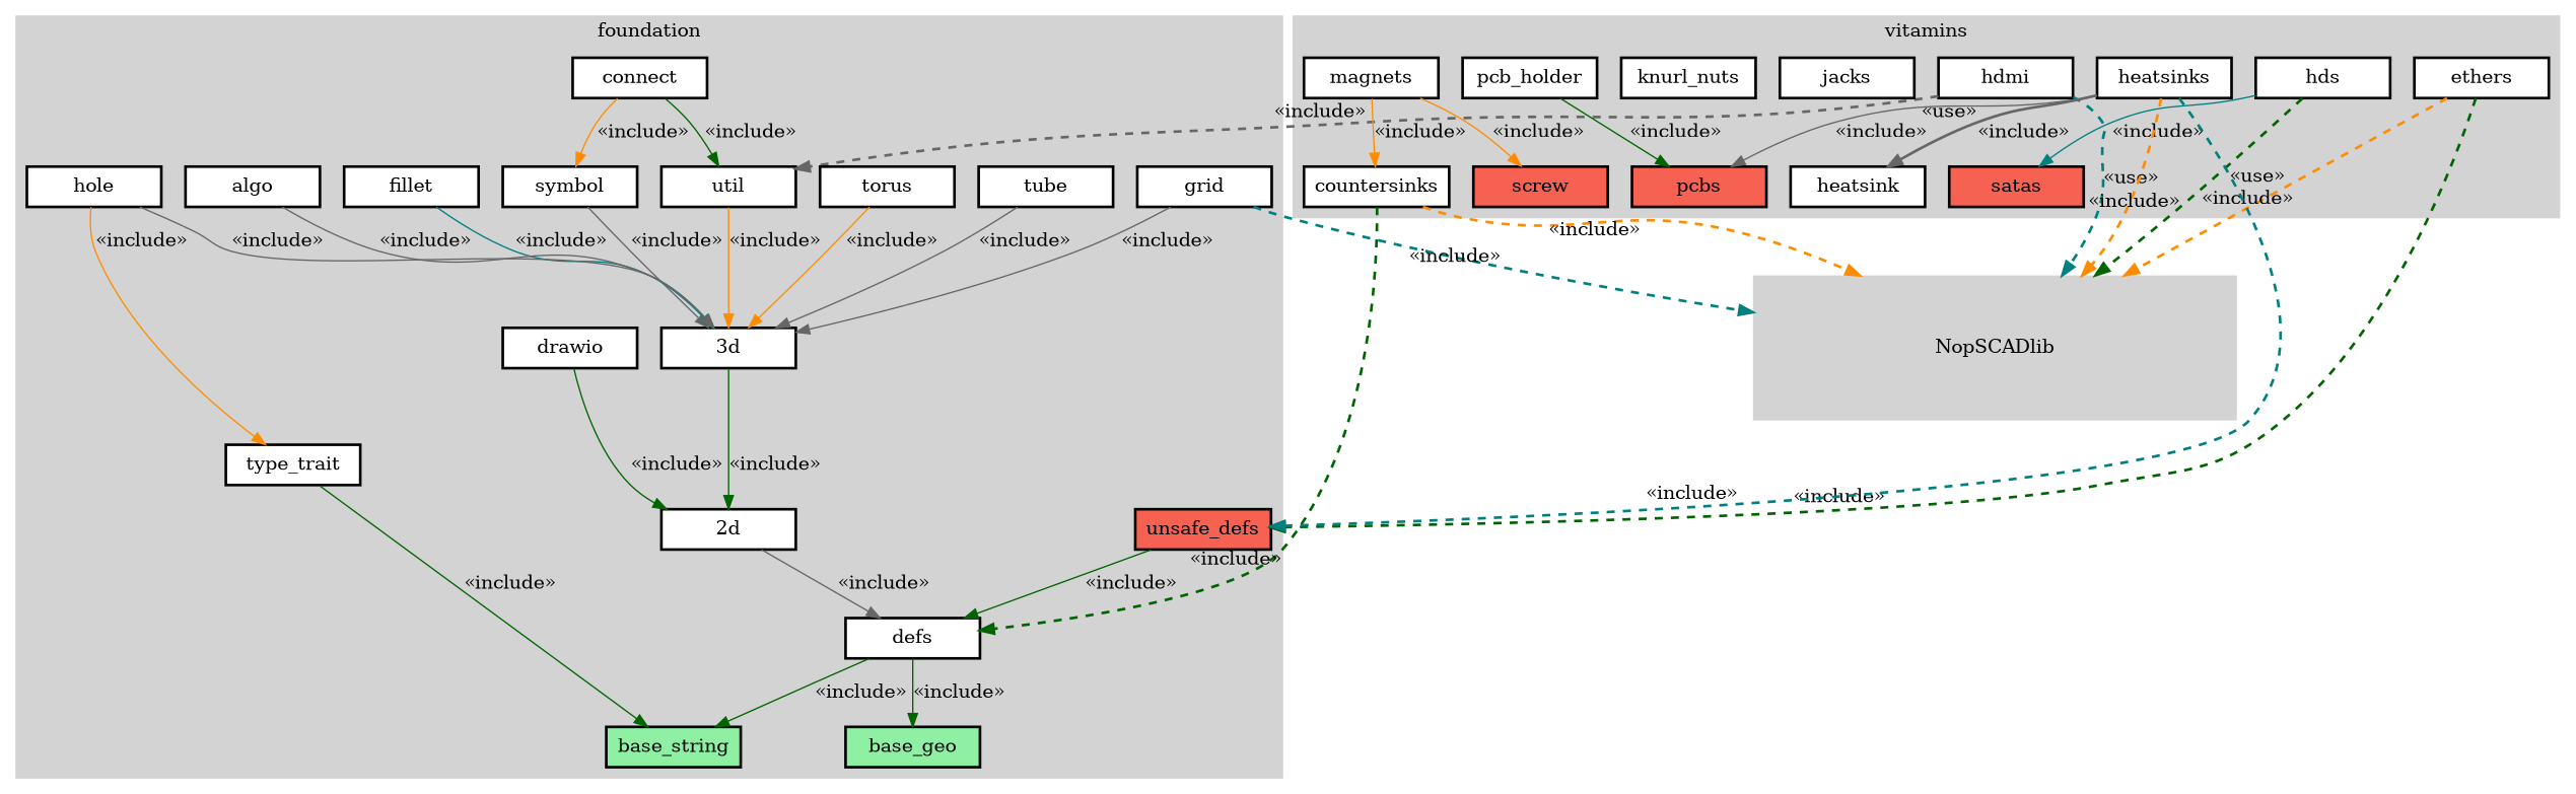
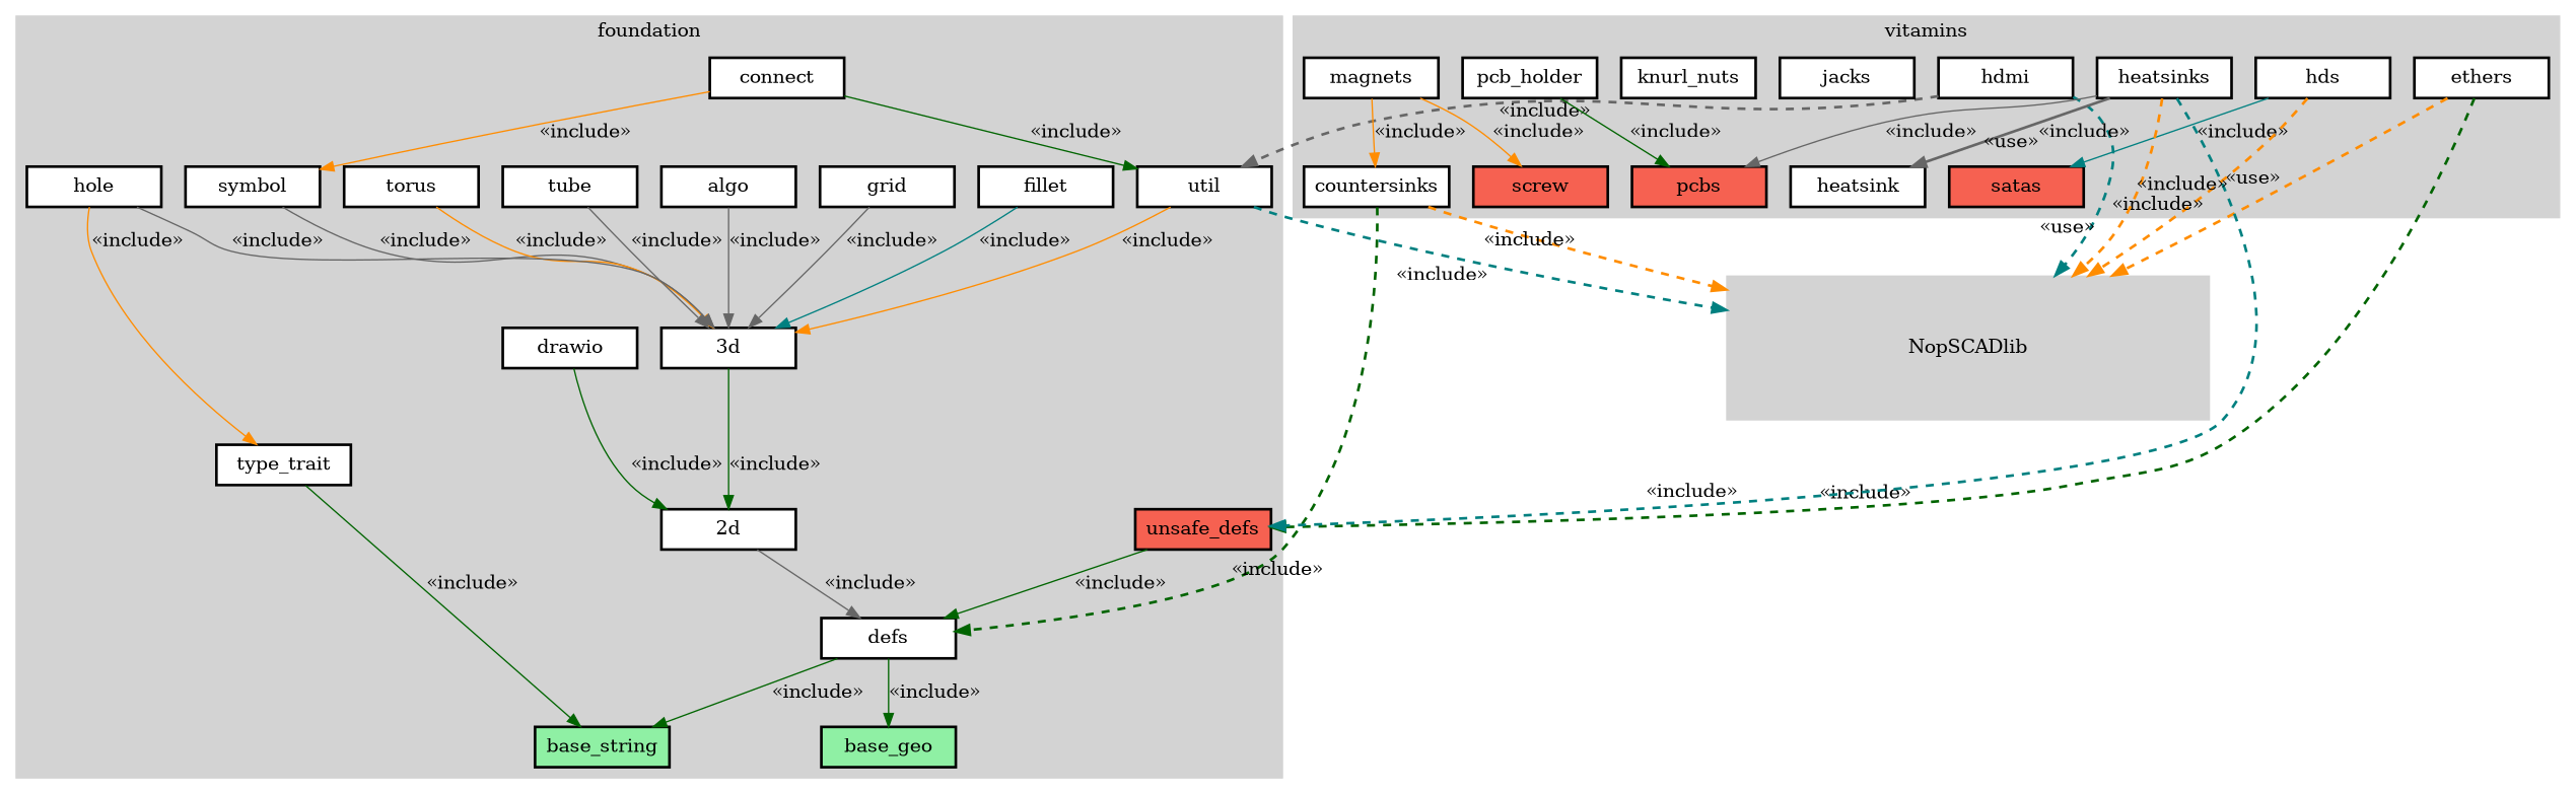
  digraph {
    bgcolor=white
    node [color=black fillcolor=white penwidth=2 shape=rect style=filled]
    edge [color=darkgreen penwidth=1 style=solid weight=1]
    countersinks [height=0.416667 width=1.38889]
    ethers [height=0.416667 width=1.38889]
    hdmi [height=0.416667 width=1.38889]
    hds [height=0.416667 width=1.38889]
    satas [fillcolor="#f66151" height=0.416667 width=1.38889]
    heatsink [height=0.416667 width=1.38889]
    heatsinks [height=0.416667 width=1.38889]
    pcbs [fillcolor="#f66151" height=0.416667 width=1.38889]
    jacks [height=0.416667 width=1.38889]
    knurl_nuts [height=0.416667 width=1.38889]
    magnets [height=0.416667 width=1.38889]
    screw [fillcolor="#f66151" height=0.416667 width=1.38889]
    pcb_holder [height=0.416667 width=1.38889]
    "2d" [height=0.416667 width=1.38889]
    defs [height=0.416667 width=1.38889]
    "3d" [height=0.416667 width=1.38889]
    drawio [height=0.416667 width=1.38889]
    util [height=0.416667 width=1.38889]
    symbol [height=0.416667 width=1.38889]
    type_trait [height=0.416667 width=1.38889]
    base_string [fillcolor="#8ff0a4" height=0.416667 width=1.38889]
    torus [height=0.416667 width=1.38889]
    connect [height=0.416667 width=1.38889]
    base_geo [fillcolor="#8ff0a4" height=0.416667 width=1.38889]
    fillet [height=0.416667 width=1.38889]
    grid [height=0.416667 width=1.38889]
    algo [height=0.416667 width=1.38889]
    hole [height=0.416667 width=1.38889]
    tube [height=0.416667 width=1.38889]
    unsafe_defs [fillcolor="#f66151" height=0.416667 width=1.38889]
    NopSCADlib [fillcolor=lightgrey height=1.5 penwidth=0 width=5]
    subgraph cluster_1 {
      color=lightgrey
      label=vitamins
      style=filled
      countersinks
      ethers
      hdmi
      hds
      satas
      heatsink
      heatsinks
      pcbs
      jacks
      knurl_nuts
      magnets
      screw
      pcb_holder
    }
    subgraph cluster_2 {
      color=lightgrey
      label=foundation
      style=filled
      "2d"
      defs
      "3d"
      drawio
      util
      symbol
      type_trait
      base_string
      torus
      connect
      base_geo
      fillet
      grid
      algo
      hole
      tube
      unsafe_defs
    }
    countersinks -> defs [penwidth=2 style=dashed xlabel="«include»"]
    countersinks -> NopSCADlib [color=darkorange penwidth=2 style=dashed xlabel="«include»"]
    ethers -> unsafe_defs [penwidth=2 style=dashed xlabel="«include»"]
    ethers -> NopSCADlib [color=darkorange penwidth=2 style=dashed xlabel="«use»"]
    hdmi -> util [color=gray40 penwidth=2 style=dashed xlabel="«include»"]
    hdmi -> NopSCADlib [color=teal penwidth=2 style=dashed xlabel="«use»"]
    hds -> satas [color=teal label="«include»"]
-   hds -> NopSCADlib [penwidth=2 style=dashed xlabel="«include»"]
+   hds -> NopSCADlib [color=darkorange penwidth=2 style=dashed xlabel="«include»"]
    heatsinks -> heatsink [color=gray40 label="«include»" penwidth=2 xlabel="«use»"]
    heatsinks -> pcbs [color=gray40 label="«include»"]
    heatsinks -> unsafe_defs [color=teal penwidth=2 style=dashed xlabel="«include»"]
    heatsinks -> NopSCADlib [color=darkorange penwidth=2 style=dashed xlabel="«include»"]
    magnets -> countersinks [color=darkorange label="«include»"]
    magnets -> screw [color=darkorange label="«include»"]
    pcb_holder -> pcbs [label="«include»"]
    "2d" -> defs [color=gray40 label="«include»"]
    defs -> base_string [label="«include»"]
    defs -> base_geo [label="«include»"]
    "3d" -> "2d" [label="«include»"]
    drawio -> "2d" [label="«include»"]
    util -> "3d" [color=darkorange label="«include»"]
-   grid -> NopSCADlib [color=teal penwidth=2 style=dashed xlabel="«include»"]
+   util -> NopSCADlib [color=teal penwidth=2 style=dashed xlabel="«include»"]
    symbol -> "3d" [color=gray40 label="«include»"]
    type_trait -> base_string [label="«include»"]
    torus -> "3d" [color=darkorange label="«include»"]
    connect -> util [label="«include»"]
    connect -> symbol [color=darkorange label="«include»"]
    fillet -> "3d" [color=teal label="«include»"]
    grid -> "3d" [color=gray40 label="«include»"]
    algo -> "3d" [color=gray40 label="«include»"]
    hole -> "3d" [color=gray40 label="«include»"]
    hole -> type_trait [color=darkorange label="«include»"]
    tube -> "3d" [color=gray40 label="«include»"]
    unsafe_defs -> defs [label="«include»"]
  }
